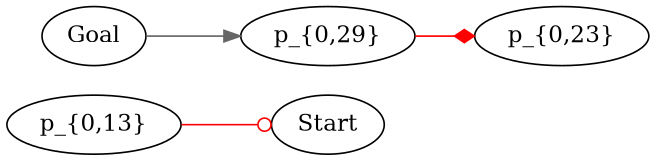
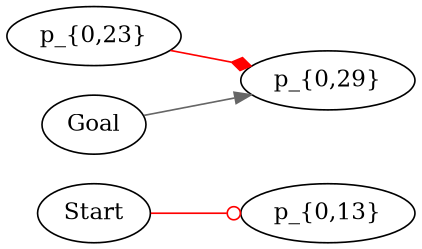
  digraph {
    rankdir=LR
    node [shape=ellipse]
    edge [color=red]
    n1 [label=Start]
    n2 [label="p_{0,13}"]
    n3 [label="p_{0,23}"]
    n4 [label="p_{0,29}"]
    n5 [label=Goal]
-   n2 -> n1 [arrowhead=odot]
-   n4 -> n3 [arrowhead=diamond]
+   n1 -> n2 [arrowhead=odot]
+   n3 -> n4 [arrowhead=diamond]
    n5 -> n4 [arrowhead=normal color=gray40]
  }
